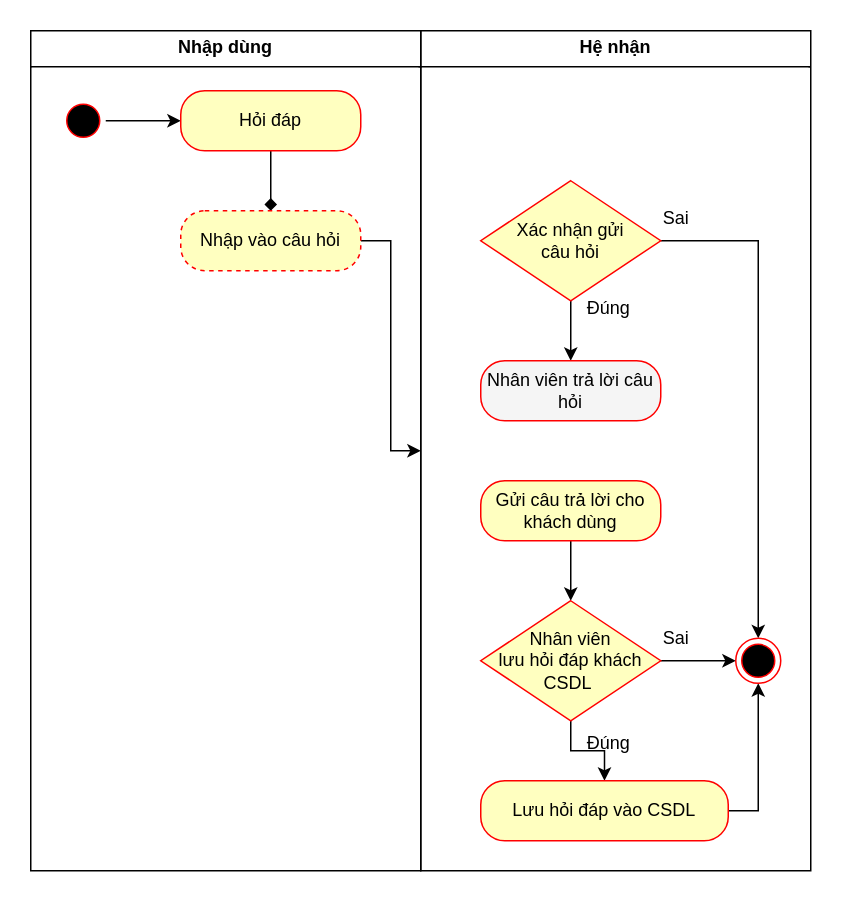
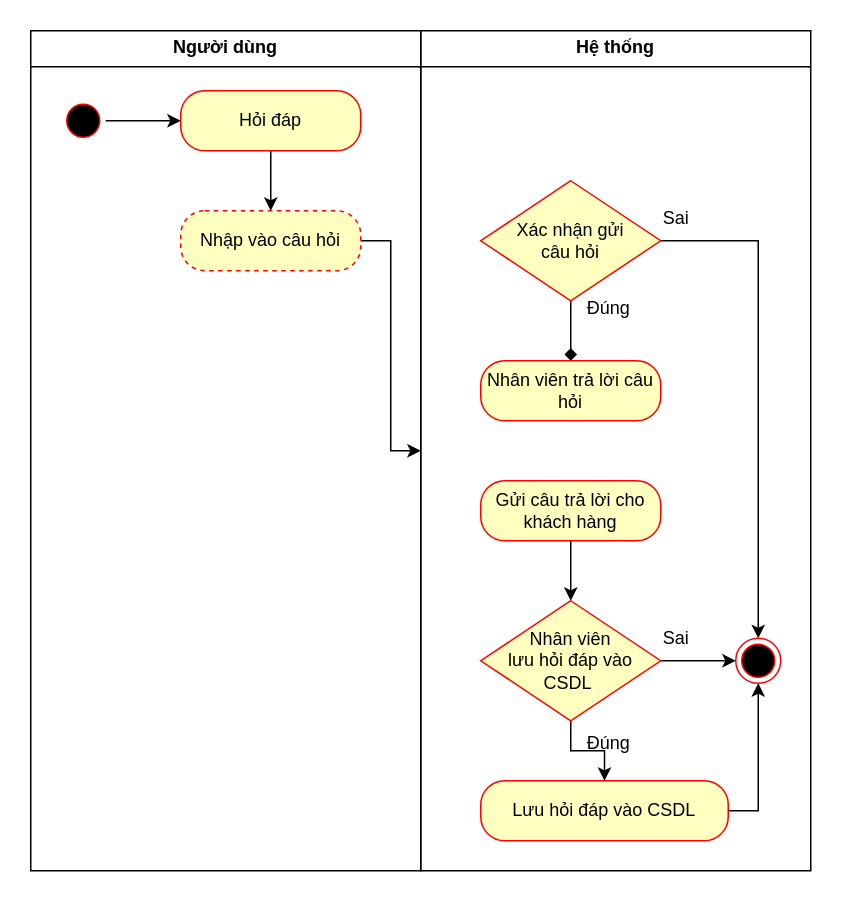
  <mxCell id="0" />
  <mxCell id="1" parent="0" />
- <mxCell id="2" value="&lt;p style=&quot;margin:0px;margin-top:4px;text-align:center;&quot;&gt;&lt;b&gt;Hệ nhận&lt;/b&gt;&lt;/p&gt;&lt;hr size=&quot;1&quot; style=&quot;border-style:solid;&quot;&gt;&lt;div style=&quot;height:2px;&quot;&gt;&lt;/div&gt;" style="verticalAlign=top;align=left;overflow=fill;html=1;whiteSpace=wrap;" vertex="1" parent="1"><mxGeometry x="280" width="260" height="560" as="geometry" y="20" /></mxCell>
- <mxCell id="3" value="&lt;p style=&quot;margin:0px;margin-top:4px;text-align:center;&quot;&gt;&lt;b&gt;Nhập dùng&lt;/b&gt;&lt;/p&gt;&lt;hr size=&quot;1&quot; style=&quot;border-style:solid;&quot;&gt;&lt;div style=&quot;height:2px;&quot;&gt;&lt;/div&gt;" style="verticalAlign=top;align=left;overflow=fill;html=1;whiteSpace=wrap;" vertex="1" parent="1"><mxGeometry width="260" height="560" as="geometry" x="20" y="20" /></mxCell>
+ <mxCell id="2" value="&lt;p style=&quot;margin:0px;margin-top:4px;text-align:center;&quot;&gt;&lt;b&gt;Hệ thống&lt;/b&gt;&lt;/p&gt;&lt;hr size=&quot;1&quot; style=&quot;border-style:solid;&quot;&gt;&lt;div style=&quot;height:2px;&quot;&gt;&lt;/div&gt;" style="verticalAlign=top;align=left;overflow=fill;html=1;whiteSpace=wrap;" vertex="1" parent="1"><mxGeometry x="280" width="260" height="560" as="geometry" y="20" /></mxCell>
+ <mxCell id="3" value="&lt;p style=&quot;margin:0px;margin-top:4px;text-align:center;&quot;&gt;&lt;b&gt;Người dùng&lt;/b&gt;&lt;/p&gt;&lt;hr size=&quot;1&quot; style=&quot;border-style:solid;&quot;&gt;&lt;div style=&quot;height:2px;&quot;&gt;&lt;/div&gt;" style="verticalAlign=top;align=left;overflow=fill;html=1;whiteSpace=wrap;" vertex="1" parent="1"><mxGeometry width="260" height="560" as="geometry" x="20" y="20" /></mxCell>
  <mxCell id="4" value="" style="edgeStyle=orthogonalEdgeStyle;rounded=0;orthogonalLoop=1;jettySize=auto;html=1;" edge="1" parent="1" source="5" target="7"><mxGeometry relative="1" as="geometry" /></mxCell>
  <mxCell id="5" value="" style="ellipse;html=1;shape=startState;fillColor=#000000;strokeColor=#ff0000;" vertex="1" parent="1"><mxGeometry x="40" y="65" width="30" height="30" as="geometry" /></mxCell>
- <mxCell id="6" value="" style="edgeStyle=orthogonalEdgeStyle;rounded=0;orthogonalLoop=1;jettySize=auto;html=1;endArrow=diamond;" edge="1" parent="1" source="7" target="9"><mxGeometry relative="1" as="geometry" /></mxCell>
+ <mxCell id="6" value="" style="edgeStyle=orthogonalEdgeStyle;rounded=0;orthogonalLoop=1;jettySize=auto;html=1;" edge="1" parent="1" source="7" target="9"><mxGeometry relative="1" as="geometry" /></mxCell>
  <mxCell id="7" value="Hỏi đáp" style="rounded=1;whiteSpace=wrap;html=1;arcSize=40;fontColor=#000000;fillColor=#ffffc0;strokeColor=#ff0000;" vertex="1" parent="1"><mxGeometry x="120" y="60" width="120" height="40" as="geometry" /></mxCell>
  <mxCell id="8" value="" style="edgeStyle=orthogonalEdgeStyle;rounded=0;orthogonalLoop=1;jettySize=auto;html=1;" edge="1" parent="1" source="9" target="2"><mxGeometry relative="1" as="geometry" /></mxCell>
  <mxCell id="9" value="Nhập vào câu hỏi" style="rounded=1;whiteSpace=wrap;html=1;arcSize=40;fontColor=#000000;fillColor=#ffffc0;strokeColor=#ff0000;dashed=1;" vertex="1" parent="1"><mxGeometry x="120" y="140" width="120" height="40" as="geometry" /></mxCell>
- <mxCell id="10" value="" style="edgeStyle=orthogonalEdgeStyle;rounded=0;orthogonalLoop=1;jettySize=auto;html=1;" edge="1" parent="1" source="12" target="13"><mxGeometry relative="1" as="geometry" /></mxCell>
+ <mxCell id="10" value="" style="edgeStyle=orthogonalEdgeStyle;rounded=0;orthogonalLoop=1;jettySize=auto;html=1;endArrow=diamond;" edge="1" parent="1" source="12" target="13"><mxGeometry relative="1" as="geometry" /></mxCell>
  <mxCell id="11" style="edgeStyle=orthogonalEdgeStyle;rounded=0;orthogonalLoop=1;jettySize=auto;html=1;entryX=0.5;entryY=0;entryDx=0;entryDy=0;" edge="1" parent="1" source="12" target="21"><mxGeometry relative="1" as="geometry" /></mxCell>
  <mxCell id="12" value="Xác nhận gửi&lt;br&gt;câu hỏi" style="rhombus;whiteSpace=wrap;html=1;fontColor=#000000;fillColor=#ffffc0;strokeColor=#ff0000;" vertex="1" parent="1"><mxGeometry x="320" y="120" width="120" height="80" as="geometry" /></mxCell>
- <mxCell id="13" value="Nhân viên trả lời câu hỏi" style="rounded=1;whiteSpace=wrap;html=1;arcSize=40;fontColor=#000000;fillColor=#f5f5f5;strokeColor=#ff0000;" vertex="1" parent="1"><mxGeometry x="320" y="240" width="120" height="40" as="geometry" /></mxCell>
+ <mxCell id="13" value="Nhân viên trả lời câu hỏi" style="rounded=1;whiteSpace=wrap;html=1;arcSize=40;fontColor=#000000;fillColor=#ffffc0;strokeColor=#ff0000;" vertex="1" parent="1"><mxGeometry x="320" y="240" width="120" height="40" as="geometry" /></mxCell>
  <mxCell id="14" value="" style="edgeStyle=orthogonalEdgeStyle;rounded=0;orthogonalLoop=1;jettySize=auto;html=1;" edge="1" parent="1" source="15" target="18"><mxGeometry relative="1" as="geometry" /></mxCell>
- <mxCell id="15" value="Gửi câu trả lời cho khách dùng" style="rounded=1;whiteSpace=wrap;html=1;arcSize=40;fontColor=#000000;fillColor=#ffffc0;strokeColor=#ff0000;" vertex="1" parent="1"><mxGeometry x="320" y="320" width="120" height="40" as="geometry" /></mxCell>
+ <mxCell id="15" value="Gửi câu trả lời cho khách hàng" style="rounded=1;whiteSpace=wrap;html=1;arcSize=40;fontColor=#000000;fillColor=#ffffc0;strokeColor=#ff0000;" vertex="1" parent="1"><mxGeometry x="320" y="320" width="120" height="40" as="geometry" /></mxCell>
  <mxCell id="16" value="" style="edgeStyle=orthogonalEdgeStyle;rounded=0;orthogonalLoop=1;jettySize=auto;html=1;" edge="1" parent="1" source="18" target="20"><mxGeometry relative="1" as="geometry" /></mxCell>
  <mxCell id="17" value="" style="edgeStyle=orthogonalEdgeStyle;rounded=0;orthogonalLoop=1;jettySize=auto;html=1;" edge="1" parent="1" source="18" target="21"><mxGeometry relative="1" as="geometry" /></mxCell>
- <mxCell id="18" value="Nhân viên&lt;div&gt;lưu hỏi đáp khách&lt;br&gt;CSDL&amp;nbsp;&lt;/div&gt;" style="rhombus;whiteSpace=wrap;html=1;fontColor=#000000;fillColor=#ffffc0;strokeColor=#ff0000;" vertex="1" parent="1"><mxGeometry x="320" y="400" width="120" height="80" as="geometry" /></mxCell>
+ <mxCell id="18" value="Nhân viên&lt;div&gt;lưu hỏi đáp vào&lt;br&gt;CSDL&amp;nbsp;&lt;/div&gt;" style="rhombus;whiteSpace=wrap;html=1;fontColor=#000000;fillColor=#ffffc0;strokeColor=#ff0000;" vertex="1" parent="1"><mxGeometry x="320" y="400" width="120" height="80" as="geometry" /></mxCell>
  <mxCell id="19" style="edgeStyle=orthogonalEdgeStyle;rounded=0;orthogonalLoop=1;jettySize=auto;html=1;entryX=0.5;entryY=1;entryDx=0;entryDy=0;" edge="1" parent="1" source="20" target="21"><mxGeometry relative="1" as="geometry" /></mxCell>
  <mxCell id="20" value="Lưu hỏi đáp vào CSDL" style="rounded=1;whiteSpace=wrap;html=1;arcSize=40;fontColor=#000000;fillColor=#ffffc0;strokeColor=#ff0000;" vertex="1" parent="1"><mxGeometry x="320" y="520" width="165" height="40" as="geometry" /></mxCell>
  <mxCell id="21" value="" style="ellipse;html=1;shape=endState;fillColor=#000000;strokeColor=#ff0000;" vertex="1" parent="1"><mxGeometry x="490" y="425" width="30" height="30" as="geometry" /></mxCell>
  <mxCell id="22" value="Đúng" style="text;html=1;align=center;verticalAlign=middle;resizable=0;points=[];autosize=1;strokeColor=none;fillColor=none;" vertex="1" parent="1"><mxGeometry x="380" y="480" width="50" height="30" as="geometry" /></mxCell>
  <mxCell id="23" value="Sai" style="text;html=1;align=center;verticalAlign=middle;resizable=0;points=[];autosize=1;strokeColor=none;fillColor=none;" vertex="1" parent="1"><mxGeometry x="430" y="410" width="40" height="30" as="geometry" /></mxCell>
  <mxCell id="24" value="Sai" style="text;html=1;align=center;verticalAlign=middle;resizable=0;points=[];autosize=1;strokeColor=none;fillColor=none;" vertex="1" parent="1"><mxGeometry x="430" y="130" width="40" height="30" as="geometry" /></mxCell>
  <mxCell id="25" value="Đúng" style="text;html=1;align=center;verticalAlign=middle;resizable=0;points=[];autosize=1;strokeColor=none;fillColor=none;" vertex="1" parent="1"><mxGeometry x="380" y="190" width="50" height="30" as="geometry" /></mxCell>
